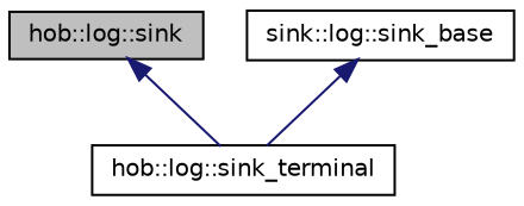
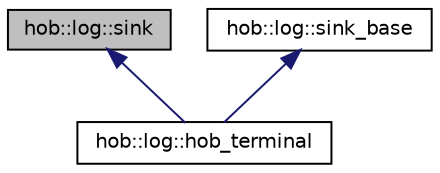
  digraph {
    node [color=black fillcolor=white fontname=Helvetica fontsize=10 shape=record style=filled]
    edge [color=midnightblue dir=back fontname=Helvetica fontsize=10 labelfontname=Helvetica labelfontsize=10 style=solid]
    n1 [fillcolor=grey75 fontcolor=black height=0.2 label="hob::log::sink" width=0.4]
-   n2 [height=0.2 label="hob::log::sink_terminal" width=0.4]
-   n3 [height=0.2 label="sink::log::sink_base" width=0.4]
+   n2 [height=0.2 label="hob::log::hob_terminal" width=0.4]
+   n3 [height=0.2 label="hob::log::sink_base" width=0.4]
    n1 -> n2
    n3 -> n2
  }
